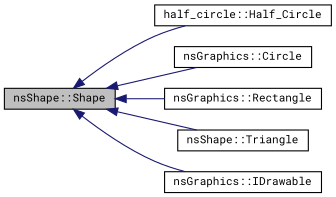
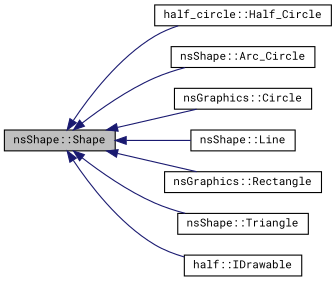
  digraph {
    fontname="Roboto Mono"
    rankdir=LR
    node [color=black fillcolor=white fontname="Roboto Mono" fontsize=10 shape=record style=filled]
    edge [color=midnightblue dir=back fontname="Roboto Mono" fontsize=10 labelfontname=Helvetica labelfontsize=10 style=solid]
    n1 [fillcolor=grey75 fontcolor=black height=0.2 label="nsShape::Shape" width=0.4]
    n2 [height=0.2 label="half_circle::Half_Circle" width=0.4]
+   n3 [height=0.2 label="nsShape::Arc_Circle" width=0.4]
    n4 [height=0.2 label="nsGraphics::Circle" width=0.4]
+   n5 [height=0.2 label="nsShape::Line" width=0.4]
    n6 [height=0.2 label="nsGraphics::Rectangle" width=0.4]
    n7 [height=0.2 label="nsShape::Triangle" width=0.4]
-   n8 [height=0.2 label="nsGraphics::IDrawable" width=0.4]
+   n8 [height=0.2 label="half::IDrawable" width=0.4]
    n1 -> n2
+   n1 -> n3
    n1 -> n4
+   n1 -> n5
    n1 -> n6
    n1 -> n7
    n1 -> n8
  }
